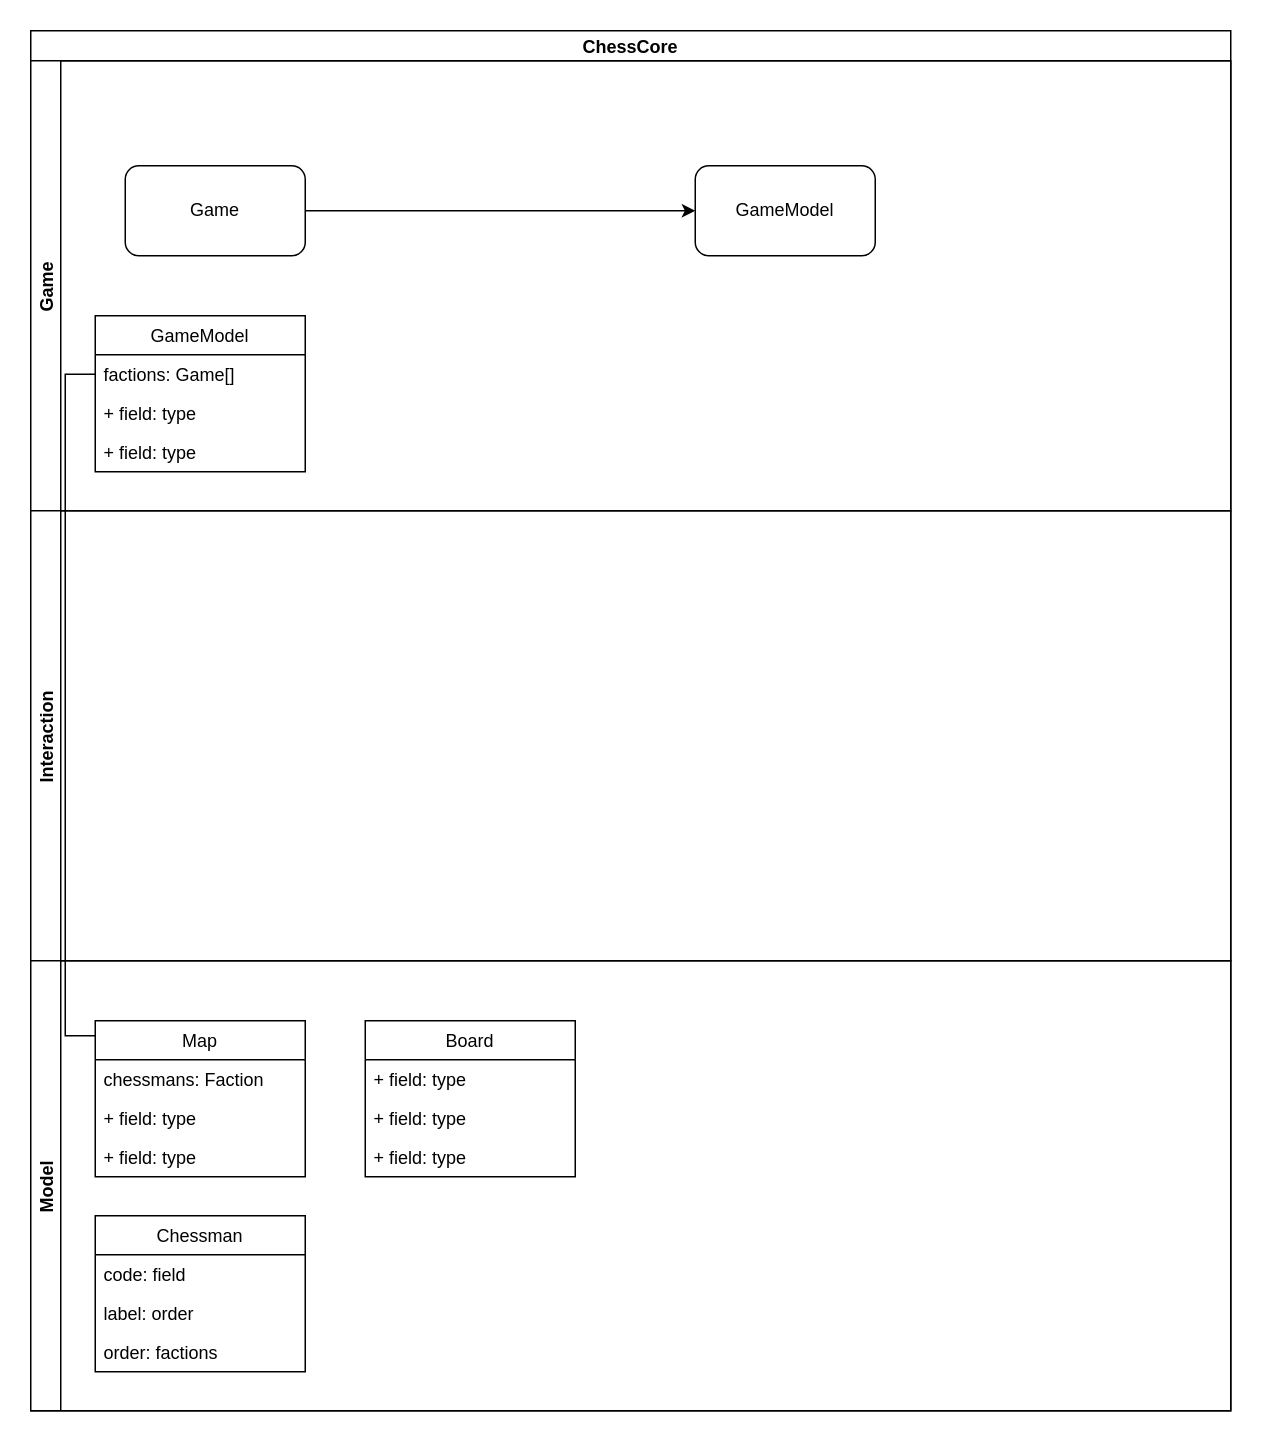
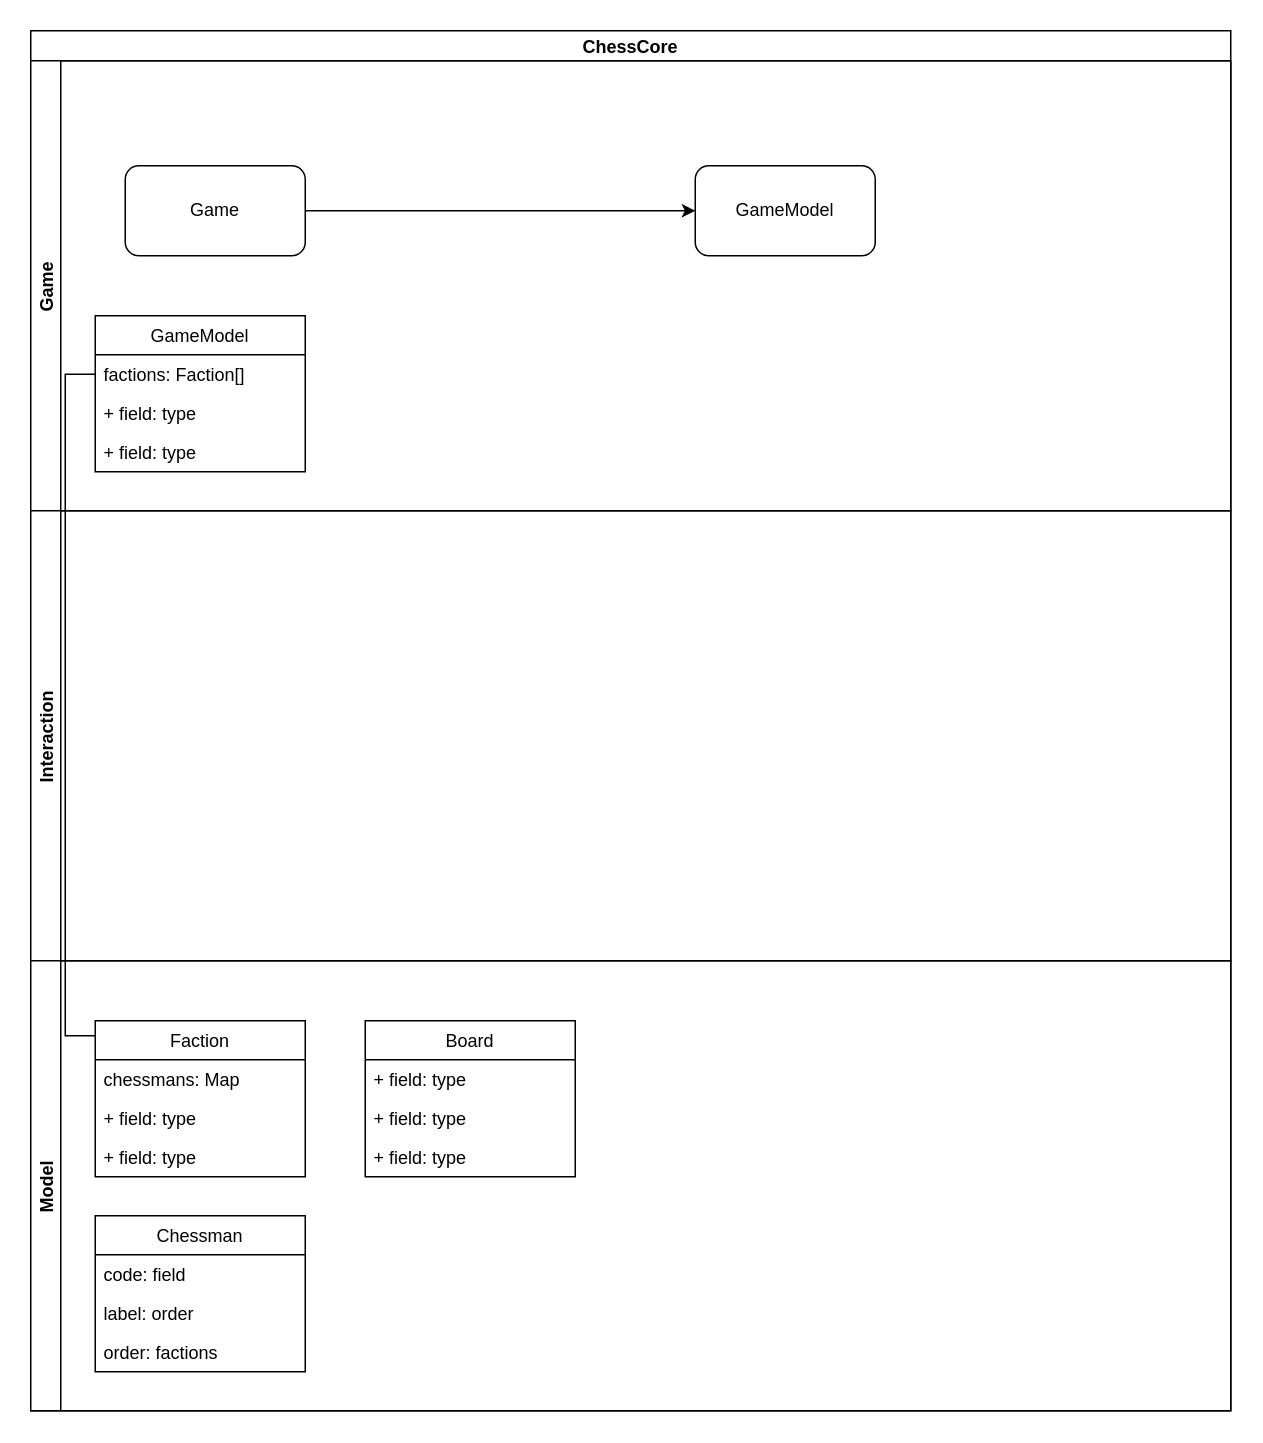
  <mxCell id="0" />
  <mxCell id="1" parent="0" />
  <mxCell id="2" value="ChessCore" style="swimlane;childLayout=stackLayout;resizeParent=1;resizeParentMax=0;horizontal=1;startSize=20;horizontalStack=0;" parent="1" vertex="1"><mxGeometry x="20" y="20" width="800" height="920" as="geometry" /></mxCell>
  <mxCell id="3" value="Game" style="swimlane;startSize=20;horizontal=0;" parent="2" vertex="1"><mxGeometry y="20" width="800" height="300" as="geometry" /></mxCell>
  <mxCell id="4" value="GameModel" style="rounded=1;whiteSpace=wrap;html=1;" parent="3" vertex="1"><mxGeometry x="443" y="70" width="120" height="60" as="geometry" /></mxCell>
  <mxCell id="5" style="edgeStyle=orthogonalEdgeStyle;rounded=0;orthogonalLoop=1;jettySize=auto;html=1;entryX=0;entryY=0.5;entryDx=0;entryDy=0;" edge="1" parent="3" source="6" target="4"><mxGeometry relative="1" as="geometry" /></mxCell>
  <mxCell id="6" value="Game" style="rounded=1;whiteSpace=wrap;html=1;" vertex="1" parent="3"><mxGeometry x="63" y="70" width="120" height="60" as="geometry" /></mxCell>
  <mxCell id="7" value="GameModel" style="swimlane;fontStyle=0;childLayout=stackLayout;horizontal=1;startSize=26;fillColor=none;horizontalStack=0;resizeParent=1;resizeParentMax=0;resizeLast=0;collapsible=1;marginBottom=0;" vertex="1" parent="3"><mxGeometry x="43" y="170" width="140" height="104" as="geometry" /></mxCell>
- <mxCell id="8" value="factions: Game[]" style="text;strokeColor=none;fillColor=none;align=left;verticalAlign=top;spacingLeft=4;spacingRight=4;overflow=hidden;rotatable=0;points=[[0,0.5],[1,0.5]];portConstraint=eastwest;" vertex="1" parent="7"><mxGeometry y="26" width="140" height="26" as="geometry" /></mxCell>
+ <mxCell id="8" value="factions: Faction[]" style="text;strokeColor=none;fillColor=none;align=left;verticalAlign=top;spacingLeft=4;spacingRight=4;overflow=hidden;rotatable=0;points=[[0,0.5],[1,0.5]];portConstraint=eastwest;" vertex="1" parent="7"><mxGeometry y="26" width="140" height="26" as="geometry" /></mxCell>
  <mxCell id="9" value="+ field: type" style="text;strokeColor=none;fillColor=none;align=left;verticalAlign=top;spacingLeft=4;spacingRight=4;overflow=hidden;rotatable=0;points=[[0,0.5],[1,0.5]];portConstraint=eastwest;" vertex="1" parent="7"><mxGeometry y="52" width="140" height="26" as="geometry" /></mxCell>
  <mxCell id="10" value="+ field: type" style="text;strokeColor=none;fillColor=none;align=left;verticalAlign=top;spacingLeft=4;spacingRight=4;overflow=hidden;rotatable=0;points=[[0,0.5],[1,0.5]];portConstraint=eastwest;" vertex="1" parent="7"><mxGeometry y="78" width="140" height="26" as="geometry" /></mxCell>
  <mxCell id="11" value="Interaction" style="swimlane;startSize=20;horizontal=0;" parent="2" vertex="1"><mxGeometry y="320" width="800" height="300" as="geometry" /></mxCell>
  <mxCell id="12" style="edgeStyle=orthogonalEdgeStyle;rounded=0;orthogonalLoop=1;jettySize=auto;html=1;entryX=0;entryY=0.096;entryDx=0;entryDy=0;entryPerimeter=0;endArrow=none;" edge="1" parent="2" source="8" target="14"><mxGeometry relative="1" as="geometry" /></mxCell>
  <mxCell id="13" value="Model" style="swimlane;startSize=20;horizontal=0;" parent="2" vertex="1"><mxGeometry y="620" width="800" height="300" as="geometry" /></mxCell>
- <mxCell id="14" value="Map" style="swimlane;fontStyle=0;childLayout=stackLayout;horizontal=1;startSize=26;fillColor=none;horizontalStack=0;resizeParent=1;resizeParentMax=0;resizeLast=0;collapsible=1;marginBottom=0;" vertex="1" parent="13"><mxGeometry x="43" y="40" width="140" height="104" as="geometry" /></mxCell>
- <mxCell id="15" value="chessmans: Faction" style="text;strokeColor=none;fillColor=none;align=left;verticalAlign=top;spacingLeft=4;spacingRight=4;overflow=hidden;rotatable=0;points=[[0,0.5],[1,0.5]];portConstraint=eastwest;" vertex="1" parent="14"><mxGeometry y="26" width="140" height="26" as="geometry" /></mxCell>
+ <mxCell id="14" value="Faction" style="swimlane;fontStyle=0;childLayout=stackLayout;horizontal=1;startSize=26;fillColor=none;horizontalStack=0;resizeParent=1;resizeParentMax=0;resizeLast=0;collapsible=1;marginBottom=0;" vertex="1" parent="13"><mxGeometry x="43" y="40" width="140" height="104" as="geometry" /></mxCell>
+ <mxCell id="15" value="chessmans: Map" style="text;strokeColor=none;fillColor=none;align=left;verticalAlign=top;spacingLeft=4;spacingRight=4;overflow=hidden;rotatable=0;points=[[0,0.5],[1,0.5]];portConstraint=eastwest;" vertex="1" parent="14"><mxGeometry y="26" width="140" height="26" as="geometry" /></mxCell>
  <mxCell id="16" value="+ field: type" style="text;strokeColor=none;fillColor=none;align=left;verticalAlign=top;spacingLeft=4;spacingRight=4;overflow=hidden;rotatable=0;points=[[0,0.5],[1,0.5]];portConstraint=eastwest;" vertex="1" parent="14"><mxGeometry y="52" width="140" height="26" as="geometry" /></mxCell>
  <mxCell id="17" value="+ field: type" style="text;strokeColor=none;fillColor=none;align=left;verticalAlign=top;spacingLeft=4;spacingRight=4;overflow=hidden;rotatable=0;points=[[0,0.5],[1,0.5]];portConstraint=eastwest;" vertex="1" parent="14"><mxGeometry y="78" width="140" height="26" as="geometry" /></mxCell>
  <mxCell id="18" value="Chessman" style="swimlane;fontStyle=0;childLayout=stackLayout;horizontal=1;startSize=26;fillColor=none;horizontalStack=0;resizeParent=1;resizeParentMax=0;resizeLast=0;collapsible=1;marginBottom=0;" vertex="1" parent="13"><mxGeometry x="43" y="170" width="140" height="104" as="geometry" /></mxCell>
  <mxCell id="19" value="code: field" style="text;strokeColor=none;fillColor=none;align=left;verticalAlign=top;spacingLeft=4;spacingRight=4;overflow=hidden;rotatable=0;points=[[0,0.5],[1,0.5]];portConstraint=eastwest;" vertex="1" parent="18"><mxGeometry y="26" width="140" height="26" as="geometry" /></mxCell>
  <mxCell id="20" value="label: order" style="text;strokeColor=none;fillColor=none;align=left;verticalAlign=top;spacingLeft=4;spacingRight=4;overflow=hidden;rotatable=0;points=[[0,0.5],[1,0.5]];portConstraint=eastwest;" vertex="1" parent="18"><mxGeometry y="52" width="140" height="26" as="geometry" /></mxCell>
  <mxCell id="21" value="order: factions" style="text;strokeColor=none;fillColor=none;align=left;verticalAlign=top;spacingLeft=4;spacingRight=4;overflow=hidden;rotatable=0;points=[[0,0.5],[1,0.5]];portConstraint=eastwest;" vertex="1" parent="18"><mxGeometry y="78" width="140" height="26" as="geometry" /></mxCell>
  <mxCell id="22" value="Board" style="swimlane;fontStyle=0;childLayout=stackLayout;horizontal=1;startSize=26;fillColor=none;horizontalStack=0;resizeParent=1;resizeParentMax=0;resizeLast=0;collapsible=1;marginBottom=0;" vertex="1" parent="13"><mxGeometry x="223" y="40" width="140" height="104" as="geometry" /></mxCell>
  <mxCell id="23" value="+ field: type" style="text;strokeColor=none;fillColor=none;align=left;verticalAlign=top;spacingLeft=4;spacingRight=4;overflow=hidden;rotatable=0;points=[[0,0.5],[1,0.5]];portConstraint=eastwest;" vertex="1" parent="22"><mxGeometry y="26" width="140" height="26" as="geometry" /></mxCell>
  <mxCell id="24" value="+ field: type" style="text;strokeColor=none;fillColor=none;align=left;verticalAlign=top;spacingLeft=4;spacingRight=4;overflow=hidden;rotatable=0;points=[[0,0.5],[1,0.5]];portConstraint=eastwest;" vertex="1" parent="22"><mxGeometry y="52" width="140" height="26" as="geometry" /></mxCell>
  <mxCell id="25" value="+ field: type" style="text;strokeColor=none;fillColor=none;align=left;verticalAlign=top;spacingLeft=4;spacingRight=4;overflow=hidden;rotatable=0;points=[[0,0.5],[1,0.5]];portConstraint=eastwest;" vertex="1" parent="22"><mxGeometry y="78" width="140" height="26" as="geometry" /></mxCell>
